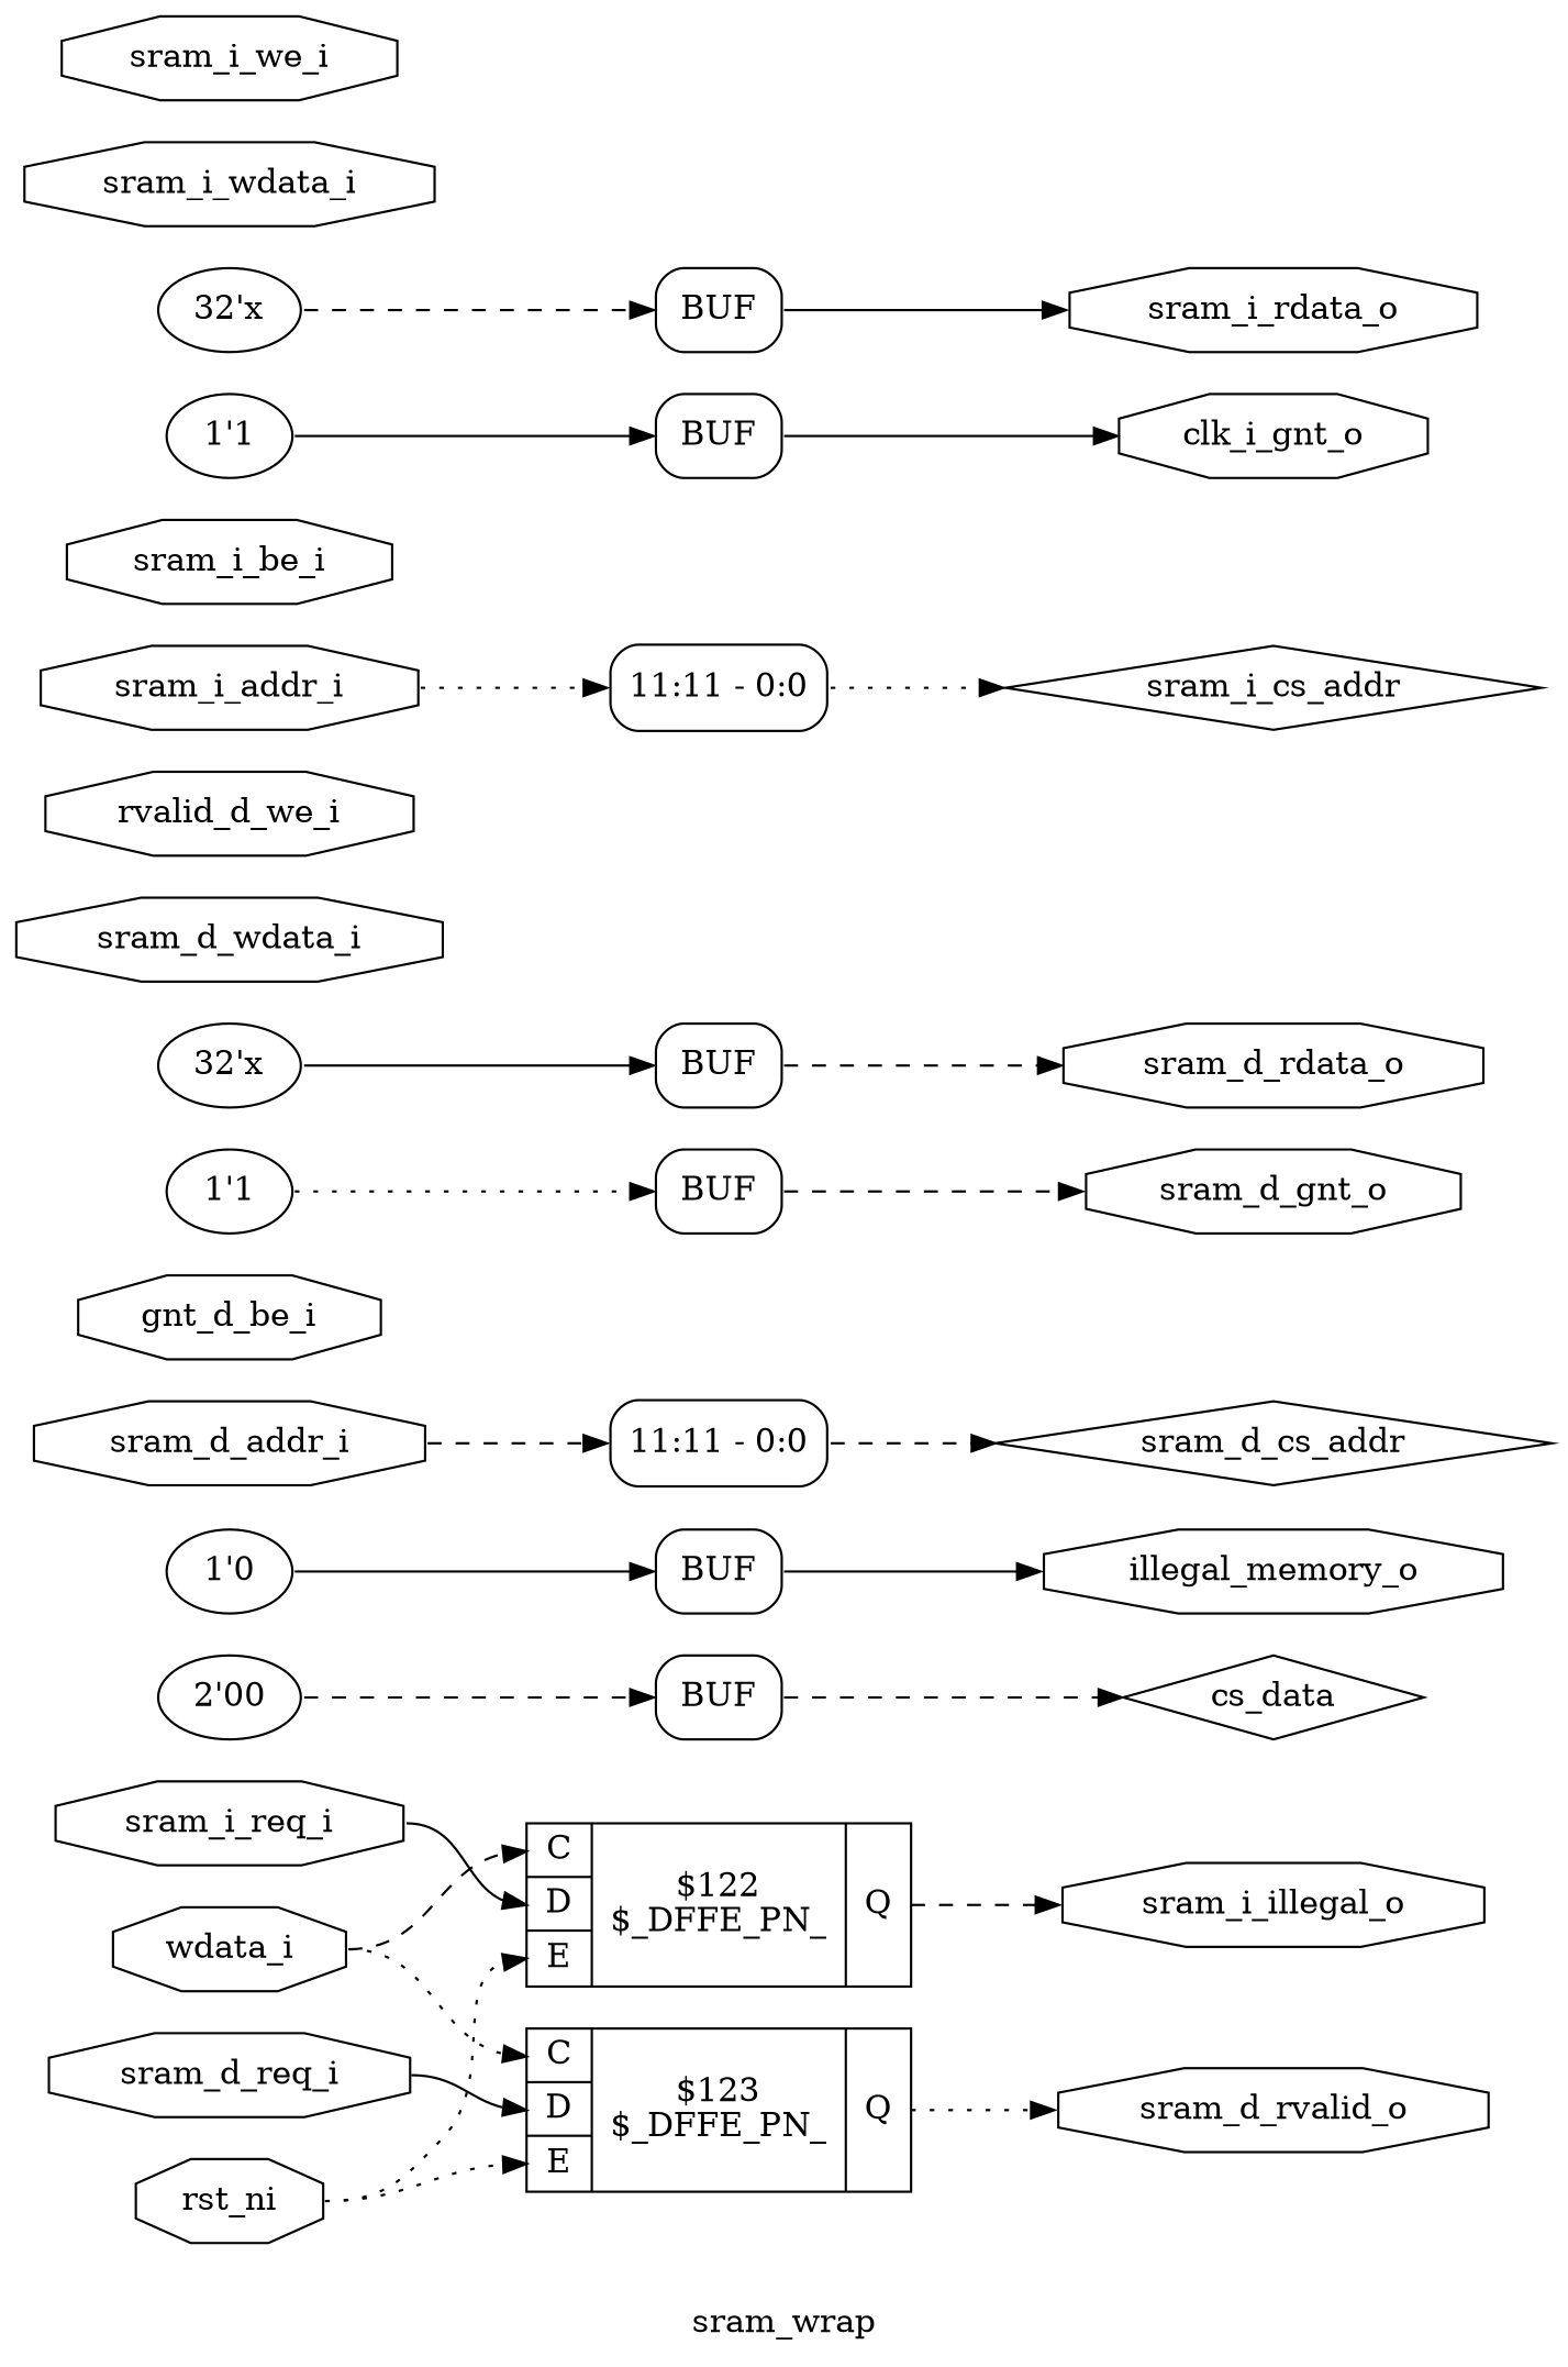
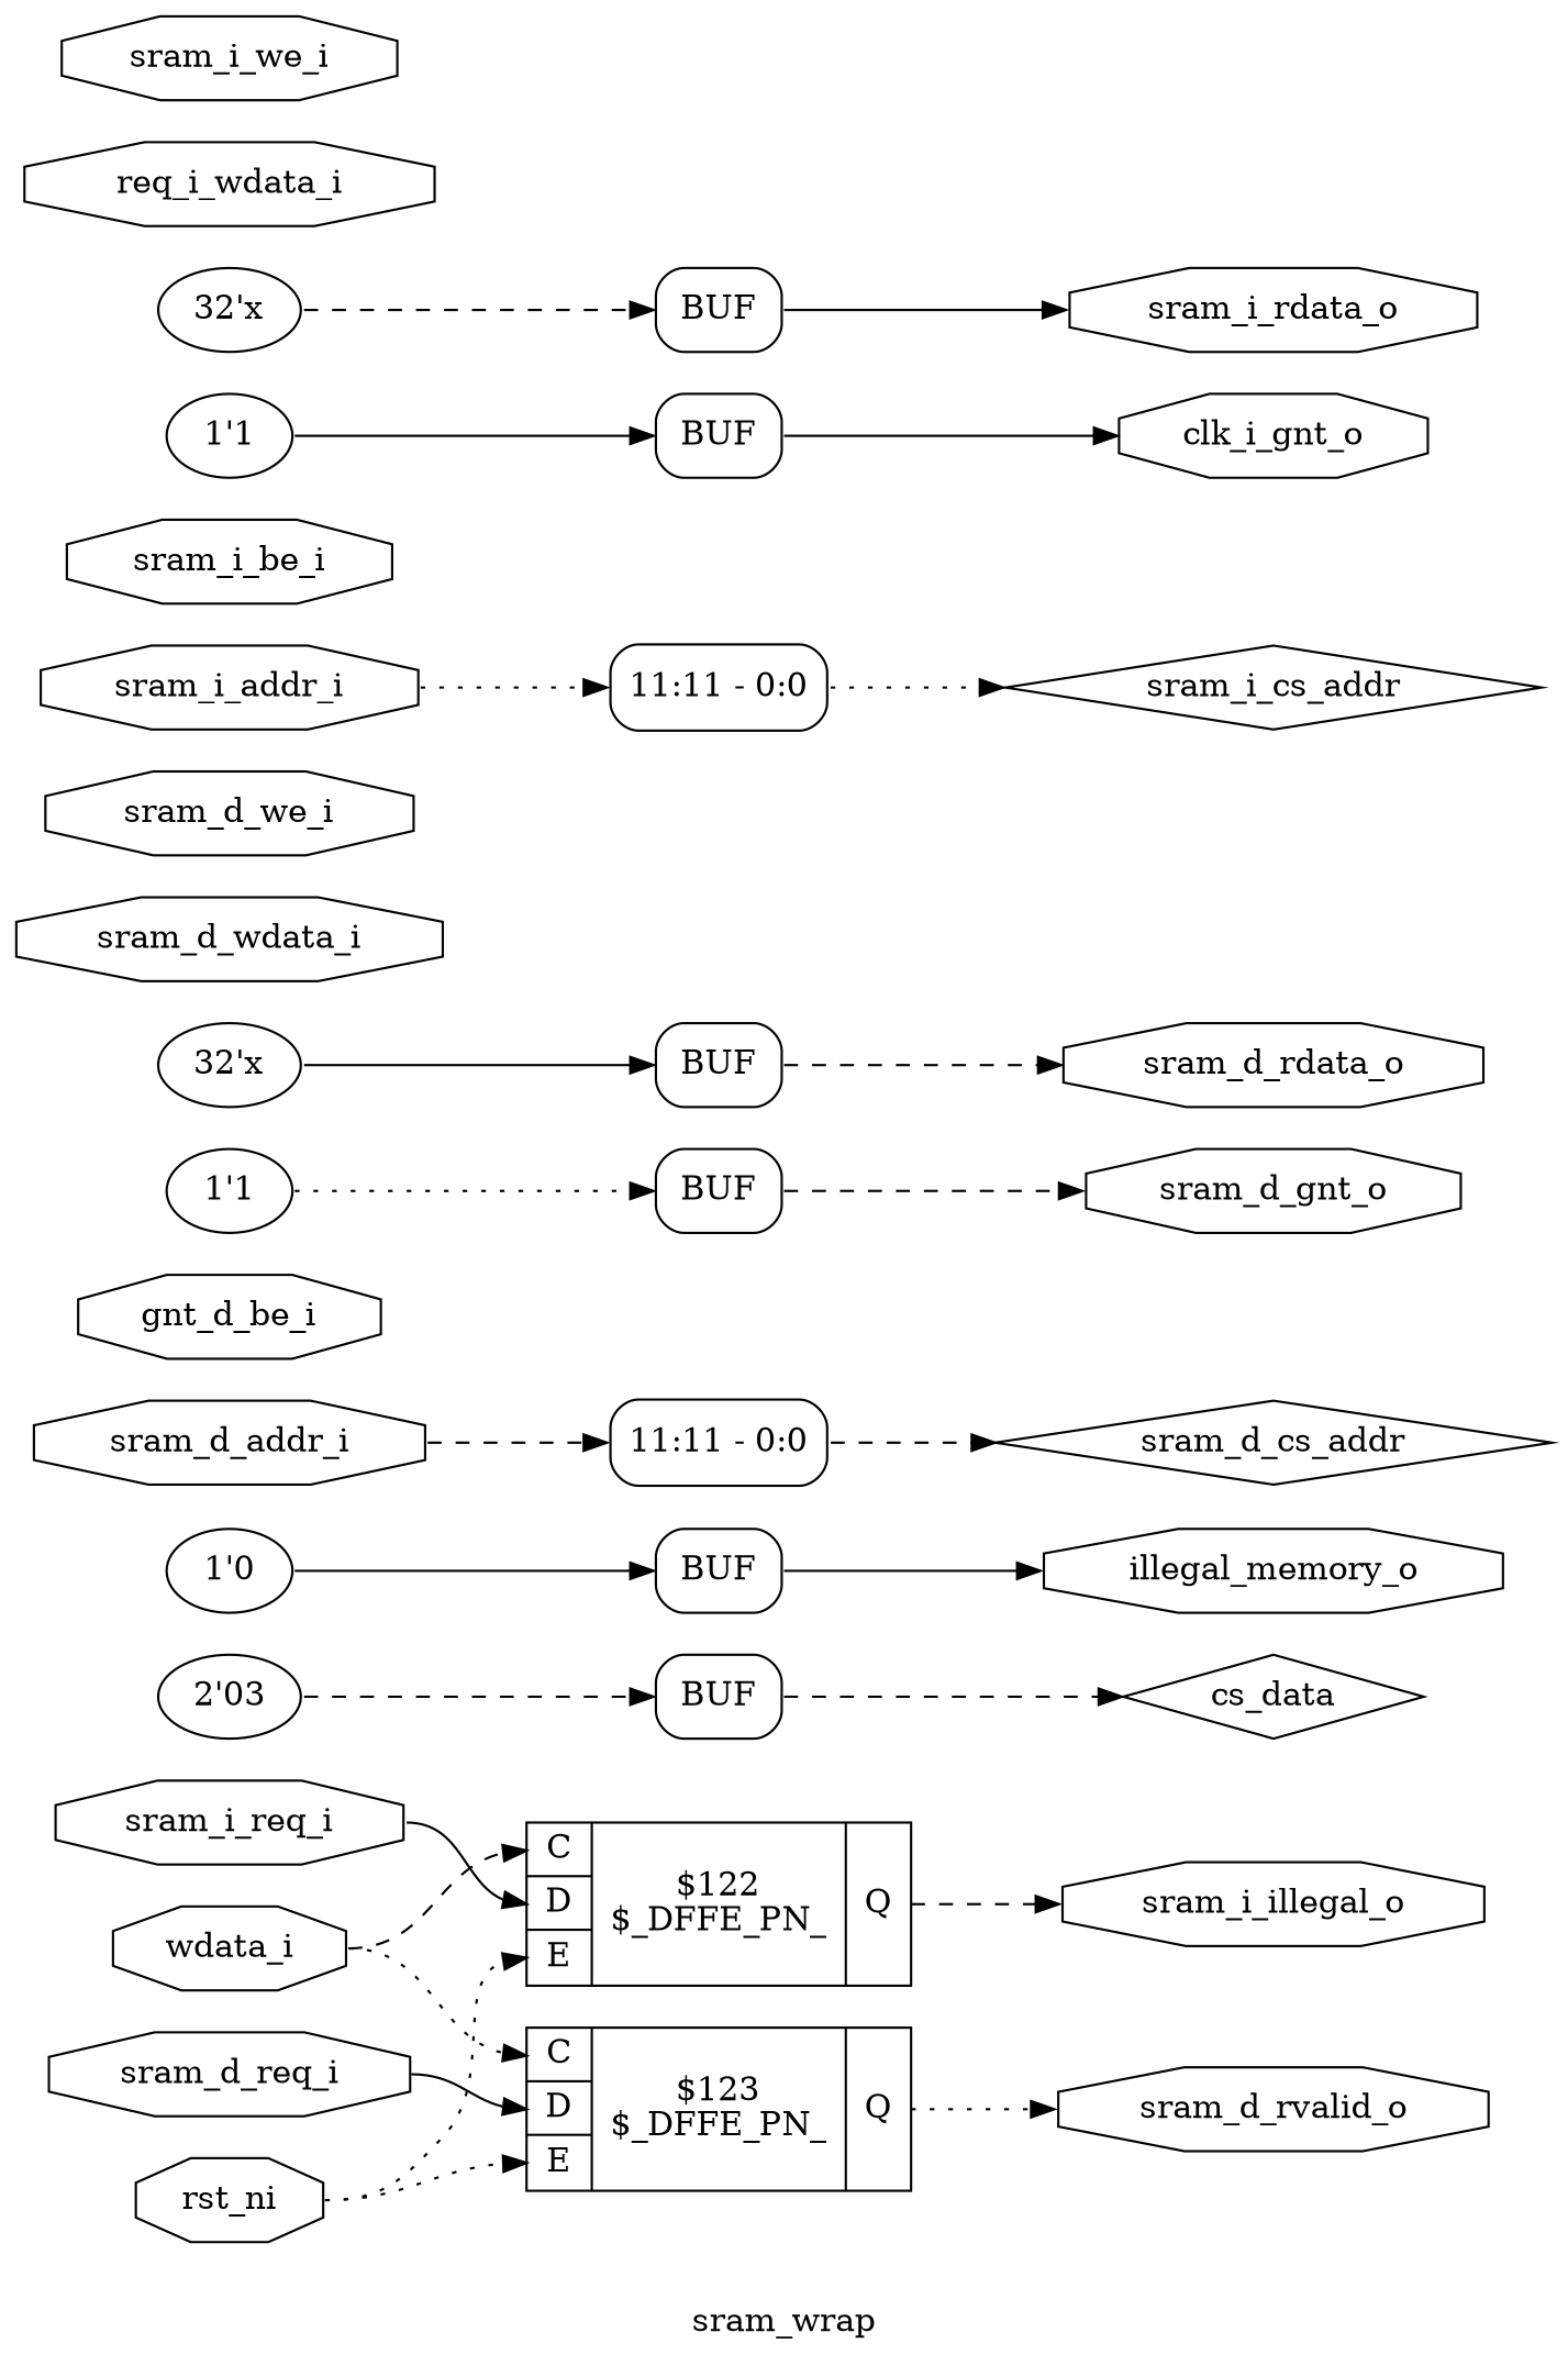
  digraph {
    label=sram_wrap
    rankdir=LR
    remincross=true
    node [color=black fontcolor=black shape=octagon]
    edge [color=black headport=w style=dashed tailport=e]
    n1 [label=wdata_i]
    n2 [label="{{<p23> C|<p24> D|<p25> E}|$122\n$_DFFE_PN_|{<p26> Q}}" shape=record color="" fontcolor=""]
    n3 [label="{{<p23> C|<p24> D|<p25> E}|$123\n$_DFFE_PN_|{<p26> Q}}" shape=record color="" fontcolor=""]
    n4 [label=sram_i_illegal_o]
    n5 [label=sram_d_rvalid_o]
    n6 [label=cs_data shape=diamond]
    n7 [label=illegal_memory_o]
    n8 [label=rst_ni]
    n9 [label=sram_d_addr_i]
    n10 [label="<s0> 11:11 - 0:0 " shape=record style=rounded color="" fontcolor=""]
    n11 [label=sram_d_cs_addr shape=diamond]
    n12 [label=gnt_d_be_i]
    n13 [label=sram_d_gnt_o]
    n14 [label=sram_d_rdata_o]
    n15 [label=sram_d_req_i]
    n16 [label=sram_d_wdata_i]
-   n17 [label=rvalid_d_we_i]
+   n17 [label=sram_d_we_i]
    n18 [label=sram_i_addr_i]
    n19 [label="<s0> 11:11 - 0:0 " shape=record style=rounded color="" fontcolor=""]
    n20 [label=sram_i_cs_addr shape=diamond]
    n21 [label=sram_i_be_i]
    n22 [label=clk_i_gnt_o]
    n23 [label=sram_i_rdata_o]
    n24 [label=sram_i_req_i]
-   n25 [label=sram_i_wdata_i]
+   n25 [label=req_i_wdata_i]
    n26 [label=sram_i_we_i]
-   n27 [label="2'00" color="" fontcolor="" shape=""]
+   n27 [label="2'03" color="" fontcolor="" shape=""]
    n28 [label=BUF shape=box style=rounded color="" fontcolor=""]
    n29 [label="1'0" color="" fontcolor="" shape=""]
    n30 [label=BUF shape=box style=rounded color="" fontcolor=""]
    n31 [label="1'1" color="" fontcolor="" shape=""]
    n32 [label=BUF shape=box style=rounded color="" fontcolor=""]
    n33 [label="32'x" color="" fontcolor="" shape=""]
    n34 [label=BUF shape=box style=rounded color="" fontcolor=""]
    n35 [label="1'1" color="" fontcolor="" shape=""]
    n36 [label=BUF shape=box style=rounded color="" fontcolor=""]
    n37 [label="32'x" color="" fontcolor="" shape=""]
    n38 [label=BUF shape=box style=rounded color="" fontcolor=""]
    n1 -> n2 [headport="p23:w"]
    n1 -> n3 [headport="p23:w" style=dotted]
    n2 -> n4 [tailport="p26:e"]
    n3 -> n5 [style=dotted tailport="p26:e"]
    n8 -> n2 [headport="p25:w" style=dotted]
    n8 -> n3 [headport="p25:w" style=dotted]
    n9 -> n10 [headport="s0:w"]
    n10 -> n11
    n15 -> n3 [headport="p24:w" style=solid]
    n18 -> n19 [headport="s0:w" style=dotted]
    n19 -> n20 [style=dotted]
    n24 -> n2 [headport="p24:w" style=solid]
    n27 -> n28 [headport="w:w"]
    n28 -> n6 [tailport="e:e"]
    n29 -> n30 [headport="w:w" style=solid]
    n30 -> n7 [style=solid tailport="e:e"]
    n31 -> n32 [headport="w:w" style=dotted]
    n32 -> n13 [tailport="e:e"]
    n33 -> n34 [headport="w:w" style=solid]
    n34 -> n14 [tailport="e:e"]
    n35 -> n36 [headport="w:w" style=solid]
    n36 -> n22 [style=solid tailport="e:e"]
    n37 -> n38 [headport="w:w"]
    n38 -> n23 [style=solid tailport="e:e"]
  }
